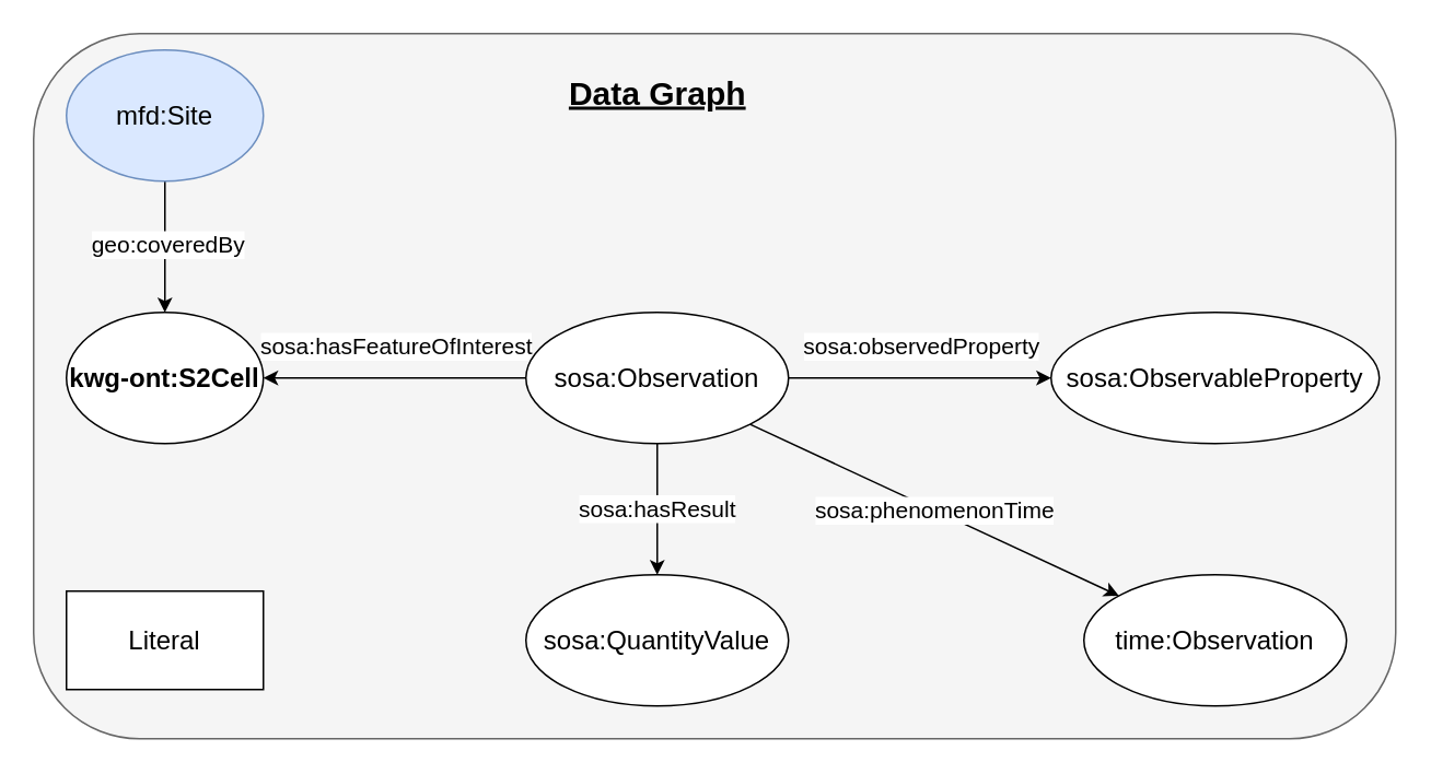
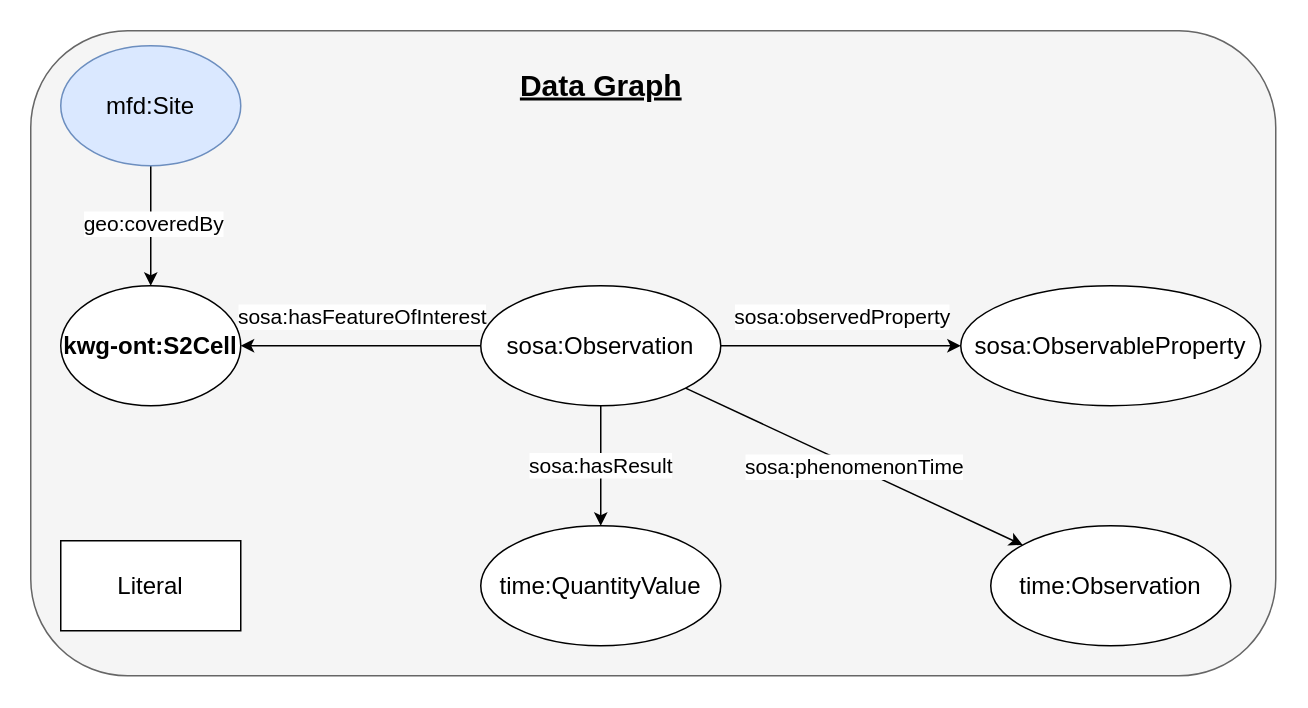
  <mxCell id="0" />
  <mxCell id="1" parent="0" />
  <mxCell id="2" value="" style="rounded=1;whiteSpace=wrap;html=1;fillColor=#f5f5f5;fontColor=#333333;strokeColor=#666666;" vertex="1" parent="1"><mxGeometry x="20" y="20" width="830" height="430" as="geometry" /></mxCell>
  <mxCell id="3" value="kwg-ont:S2Cell" style="ellipse;whiteSpace=wrap;html=1;fontSize=16;fontStyle=1" vertex="1" parent="1"><mxGeometry x="40" y="190" width="120" height="80" as="geometry" /></mxCell>
  <mxCell id="4" value="" style="edgeStyle=orthogonalEdgeStyle;rounded=0;orthogonalLoop=1;jettySize=auto;html=1;" edge="1" parent="1" source="6" target="3"><mxGeometry relative="1" as="geometry" /></mxCell>
  <mxCell id="5" value="&lt;font style=&quot;font-size: 14px;&quot;&gt;geo:coveredBy&lt;/font&gt;" style="edgeLabel;html=1;align=center;verticalAlign=middle;resizable=0;points=[];" vertex="1" connectable="0" parent="4"><mxGeometry x="-0.051" y="1" relative="1" as="geometry"><mxPoint as="offset" /></mxGeometry></mxCell>
  <mxCell id="6" value="mfd:Site" style="ellipse;whiteSpace=wrap;html=1;fontSize=16;fillColor=#DAE8FF;strokeColor=#6C8EBF;" vertex="1" parent="1"><mxGeometry x="40" y="30" width="120" height="80" as="geometry" /></mxCell>
  <mxCell id="7" style="edgeStyle=orthogonalEdgeStyle;rounded=0;orthogonalLoop=1;jettySize=auto;html=1;exitX=0;exitY=0.5;exitDx=0;exitDy=0;entryX=1;entryY=0.5;entryDx=0;entryDy=0;" edge="1" parent="1" source="13" target="3"><mxGeometry relative="1" as="geometry" /></mxCell>
  <mxCell id="8" value="&lt;font style=&quot;font-size: 14px;&quot;&gt;sosa:hasFeatureOfInterest&lt;/font&gt;" style="edgeLabel;html=1;align=center;verticalAlign=middle;resizable=0;points=[];" vertex="1" connectable="0" parent="7"><mxGeometry x="0.017" y="-1" relative="1" as="geometry"><mxPoint x="1" y="-19" as="offset" /></mxGeometry></mxCell>
  <mxCell id="9" value="" style="edgeStyle=orthogonalEdgeStyle;rounded=0;orthogonalLoop=1;jettySize=auto;html=1;" edge="1" parent="1" source="13" target="14"><mxGeometry relative="1" as="geometry" /></mxCell>
  <mxCell id="10" value="&lt;font style=&quot;font-size: 14px;&quot;&gt;sosa:hasResult&lt;/font&gt;" style="edgeLabel;html=1;align=center;verticalAlign=middle;resizable=0;points=[];" vertex="1" connectable="0" parent="9"><mxGeometry x="-0.025" y="-1" relative="1" as="geometry"><mxPoint as="offset" /></mxGeometry></mxCell>
  <mxCell id="11" style="edgeStyle=orthogonalEdgeStyle;rounded=0;orthogonalLoop=1;jettySize=auto;html=1;exitX=1;exitY=0.5;exitDx=0;exitDy=0;entryX=0;entryY=0.5;entryDx=0;entryDy=0;" edge="1" parent="1" source="13" target="16"><mxGeometry relative="1" as="geometry" /></mxCell>
  <mxCell id="12" value="&lt;font style=&quot;font-size: 14px;&quot;&gt;sosa:observedProperty&lt;/font&gt;" style="edgeLabel;html=1;align=center;verticalAlign=middle;resizable=0;points=[];" vertex="1" connectable="0" parent="11"><mxGeometry x="-0.023" relative="1" as="geometry"><mxPoint x="2" y="-20" as="offset" /></mxGeometry></mxCell>
  <mxCell id="13" value="sosa:Observation" style="ellipse;whiteSpace=wrap;html=1;fontSize=16;" vertex="1" parent="1"><mxGeometry x="320" y="190" width="160" height="80" as="geometry" /></mxCell>
- <mxCell id="14" value="sosa:QuantityValue" style="ellipse;whiteSpace=wrap;html=1;fontSize=16;" vertex="1" parent="1"><mxGeometry x="320" y="350" width="160" height="80" as="geometry" /></mxCell>
+ <mxCell id="14" value="time:QuantityValue" style="ellipse;whiteSpace=wrap;html=1;fontSize=16;" vertex="1" parent="1"><mxGeometry x="320" y="350" width="160" height="80" as="geometry" /></mxCell>
  <mxCell id="15" value="&lt;font style=&quot;font-size: 16px;&quot;&gt;Literal&lt;/font&gt;" style="rounded=0;whiteSpace=wrap;html=1;" vertex="1" parent="1"><mxGeometry x="40" y="360" width="120" height="60" as="geometry" /></mxCell>
  <mxCell id="16" value="sosa:ObservableProperty" style="ellipse;whiteSpace=wrap;html=1;fontSize=16;" vertex="1" parent="1"><mxGeometry x="640" y="190" width="200" height="80" as="geometry" /></mxCell>
  <mxCell id="17" value="time:Observation" style="ellipse;whiteSpace=wrap;html=1;fontSize=16;" vertex="1" parent="1"><mxGeometry x="660" y="350" width="160" height="80" as="geometry" /></mxCell>
  <mxCell id="18" value="" style="endArrow=classic;html=1;rounded=0;exitX=1;exitY=1;exitDx=0;exitDy=0;" edge="1" parent="1" source="13" target="17"><mxGeometry width="50" height="50" relative="1" as="geometry"><mxPoint x="340" y="240" as="sourcePoint" /><mxPoint x="390" y="190" as="targetPoint" /></mxGeometry></mxCell>
  <mxCell id="19" value="&lt;font style=&quot;font-size: 14px;&quot;&gt;sosa:phenomenonTime&lt;/font&gt;" style="edgeLabel;html=1;align=center;verticalAlign=middle;resizable=0;points=[];" vertex="1" connectable="0" parent="18"><mxGeometry x="-0.003" relative="1" as="geometry"><mxPoint as="offset" /></mxGeometry></mxCell>
  <mxCell id="20" value="Data Graph" style="text;html=1;align=center;verticalAlign=top;whiteSpace=wrap;rounded=0;fontSize=20;fontStyle=5" vertex="1" parent="1"><mxGeometry x="306.5" y="37.5" width="187" height="65" as="geometry" /></mxCell>
